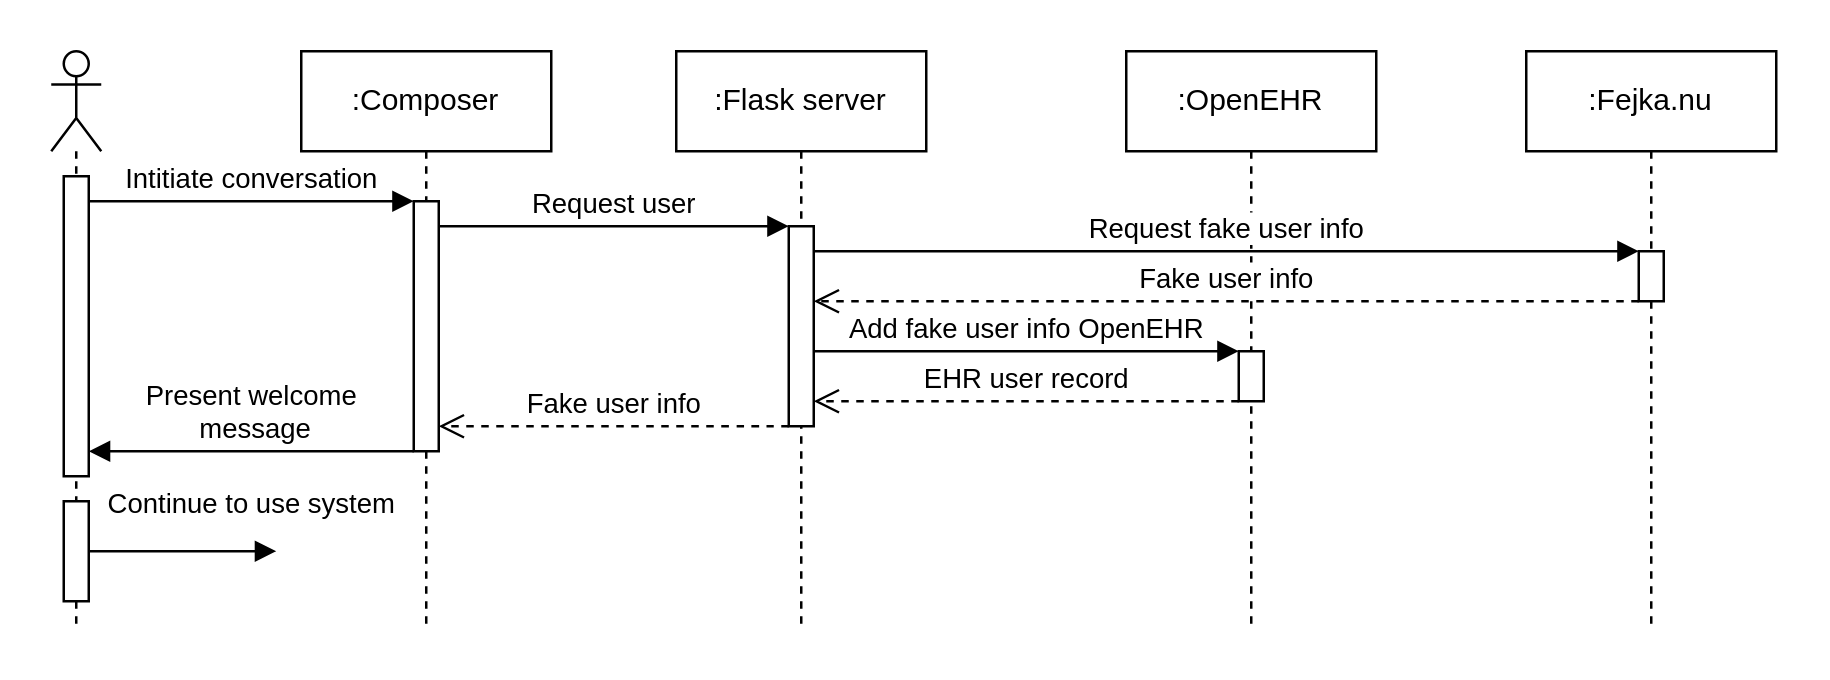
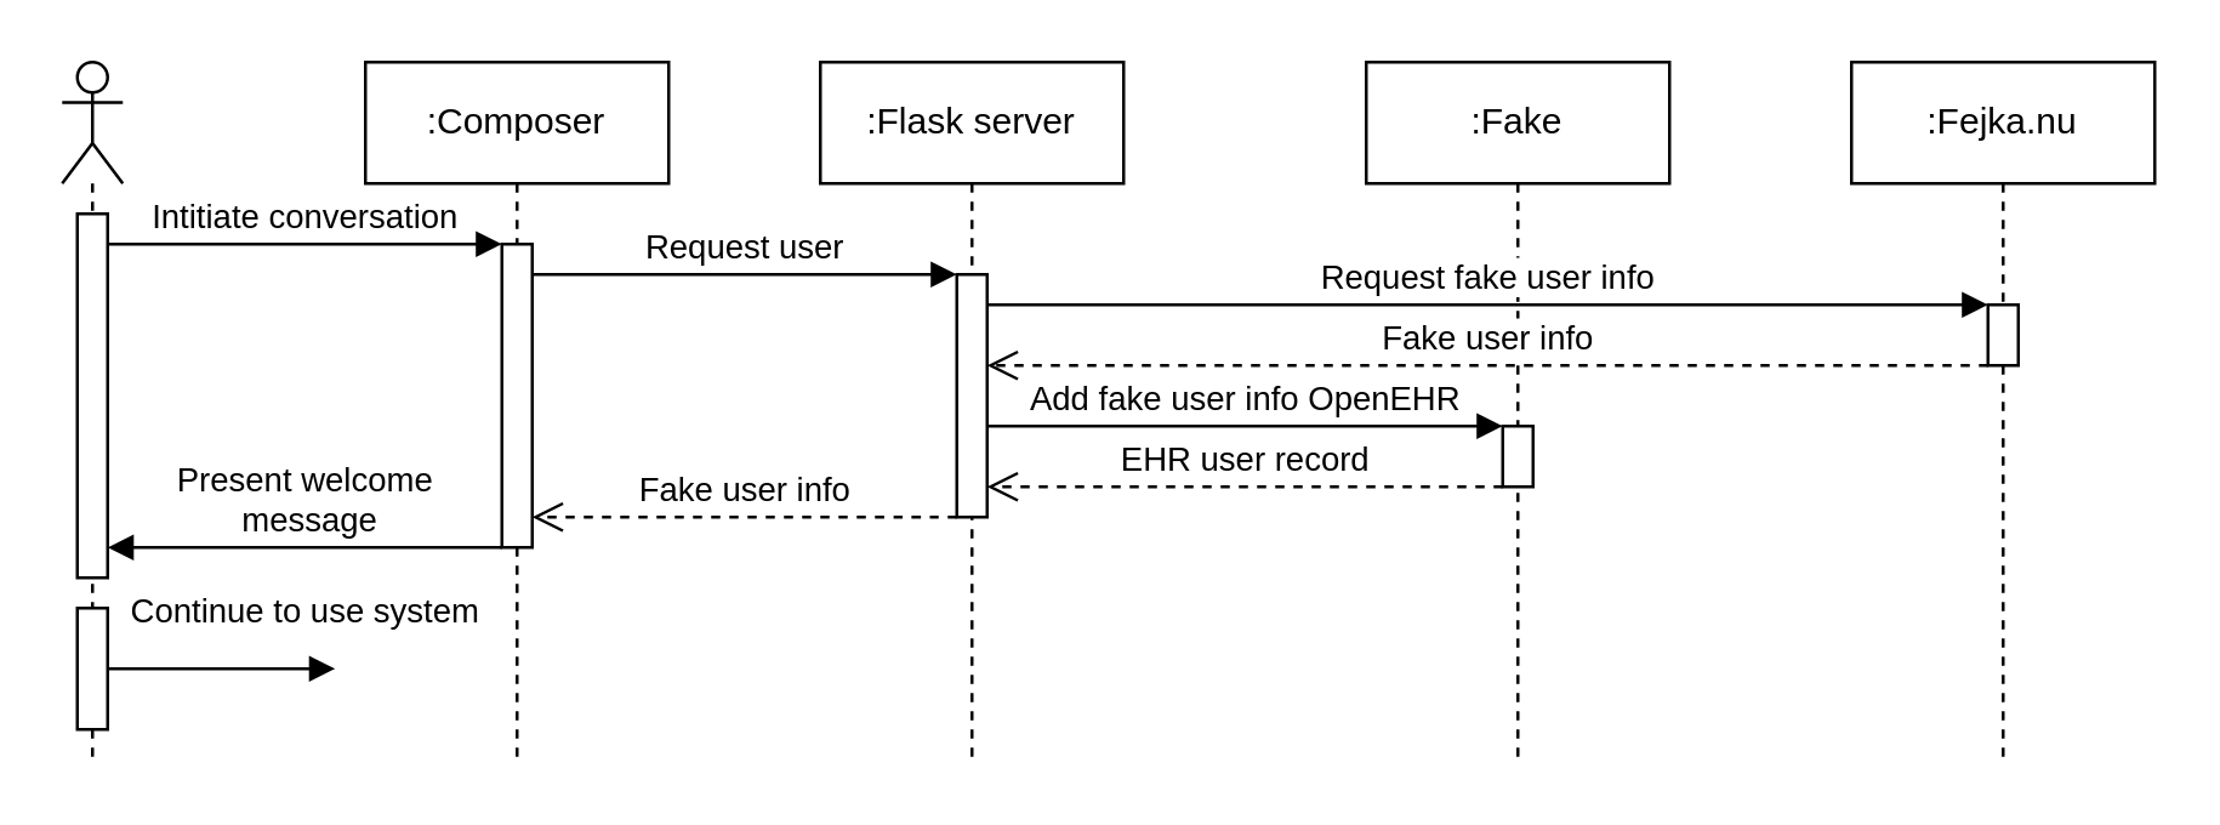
  <mxCell id="0" />
  <mxCell id="1" parent="0" />
  <mxCell id="2" value="" style="shape=umlLifeline;participant=umlActor;perimeter=lifelinePerimeter;whiteSpace=wrap;html=1;container=1;collapsible=0;recursiveResize=0;verticalAlign=top;spacingTop=36;outlineConnect=0;" parent="1" vertex="1"><mxGeometry x="20" y="20" width="20" height="230" as="geometry" /></mxCell>
  <mxCell id="3" value="" style="html=1;points=[];perimeter=orthogonalPerimeter;" parent="2" vertex="1"><mxGeometry x="5" y="50" width="10" height="120" as="geometry" /></mxCell>
  <mxCell id="4" value="" style="html=1;points=[];perimeter=orthogonalPerimeter;" parent="2" vertex="1"><mxGeometry x="5" y="180" width="10" height="40" as="geometry" /></mxCell>
  <mxCell id="5" value=":Composer" style="shape=umlLifeline;perimeter=lifelinePerimeter;whiteSpace=wrap;html=1;container=1;collapsible=0;recursiveResize=0;outlineConnect=0;" parent="1" vertex="1"><mxGeometry x="120" y="20" width="100" height="230" as="geometry" /></mxCell>
  <mxCell id="6" value="" style="html=1;points=[];perimeter=orthogonalPerimeter;" parent="5" vertex="1"><mxGeometry x="45" y="60" width="10" height="100" as="geometry" /></mxCell>
  <mxCell id="7" value=":Flask server" style="shape=umlLifeline;perimeter=lifelinePerimeter;whiteSpace=wrap;html=1;container=1;collapsible=0;recursiveResize=0;outlineConnect=0;" parent="1" vertex="1"><mxGeometry x="270" y="20" width="100" height="230" as="geometry" /></mxCell>
  <mxCell id="8" value="" style="html=1;points=[];perimeter=orthogonalPerimeter;" parent="7" vertex="1"><mxGeometry x="45" y="70" width="10" height="80" as="geometry" /></mxCell>
- <mxCell id="9" value=":OpenEHR" style="shape=umlLifeline;perimeter=lifelinePerimeter;whiteSpace=wrap;html=1;container=1;collapsible=0;recursiveResize=0;outlineConnect=0;" parent="1" vertex="1"><mxGeometry x="450" y="20" width="100" height="230" as="geometry" /></mxCell>
+ <mxCell id="9" value=":Fake" style="shape=umlLifeline;perimeter=lifelinePerimeter;whiteSpace=wrap;html=1;container=1;collapsible=0;recursiveResize=0;outlineConnect=0;" parent="1" vertex="1"><mxGeometry x="450" y="20" width="100" height="230" as="geometry" /></mxCell>
  <mxCell id="10" value="" style="html=1;points=[];perimeter=orthogonalPerimeter;" parent="9" vertex="1"><mxGeometry x="45" y="120" width="10" height="20" as="geometry" /></mxCell>
  <mxCell id="11" value=":Fejka.nu" style="shape=umlLifeline;perimeter=lifelinePerimeter;whiteSpace=wrap;html=1;container=1;collapsible=0;recursiveResize=0;outlineConnect=0;" parent="1" vertex="1"><mxGeometry x="610" y="20" width="100" height="230" as="geometry" /></mxCell>
  <mxCell id="12" value="" style="html=1;points=[];perimeter=orthogonalPerimeter;" parent="11" vertex="1"><mxGeometry x="45" y="80" width="10" height="20" as="geometry" /></mxCell>
  <mxCell id="13" value="Add fake user info OpenEHR" style="html=1;verticalAlign=bottom;endArrow=block;" parent="1" source="8" target="10" edge="1"><mxGeometry width="80" relative="1" as="geometry"><mxPoint x="330" y="190" as="sourcePoint" /><mxPoint x="410" y="190" as="targetPoint" /><Array as="points"><mxPoint x="360" y="140" /></Array></mxGeometry></mxCell>
  <mxCell id="14" value="Request fake user info" style="html=1;verticalAlign=bottom;endArrow=block;" parent="1" source="8" target="12" edge="1"><mxGeometry width="80" relative="1" as="geometry"><mxPoint x="330" y="190" as="sourcePoint" /><mxPoint x="410" y="190" as="targetPoint" /><Array as="points"><mxPoint x="370" y="100" /></Array></mxGeometry></mxCell>
  <mxCell id="15" value="Request user" style="html=1;verticalAlign=bottom;endArrow=block;" parent="1" source="6" target="8" edge="1"><mxGeometry width="80" relative="1" as="geometry"><mxPoint x="330" y="190" as="sourcePoint" /><mxPoint x="410" y="190" as="targetPoint" /><Array as="points"><mxPoint x="210" y="90" /></Array></mxGeometry></mxCell>
  <mxCell id="16" value="Intitiate conversation" style="html=1;verticalAlign=bottom;endArrow=block;" parent="1" source="3" target="6" edge="1"><mxGeometry width="80" relative="1" as="geometry"><mxPoint x="330" y="190" as="sourcePoint" /><mxPoint x="410" y="190" as="targetPoint" /><Array as="points"><mxPoint x="70" y="80" /></Array></mxGeometry></mxCell>
  <mxCell id="17" value="Fake user info" style="html=1;verticalAlign=bottom;endArrow=open;dashed=1;endSize=8;" parent="1" source="12" target="8" edge="1"><mxGeometry relative="1" as="geometry"><mxPoint x="420" y="270" as="sourcePoint" /><mxPoint x="340" y="270" as="targetPoint" /><Array as="points"><mxPoint x="390" y="120" /></Array></mxGeometry></mxCell>
  <mxCell id="18" value="Fake user info" style="html=1;verticalAlign=bottom;endArrow=open;dashed=1;endSize=8;" parent="1" source="8" target="6" edge="1"><mxGeometry relative="1" as="geometry"><mxPoint x="410" y="190" as="sourcePoint" /><mxPoint x="330" y="190" as="targetPoint" /><Array as="points"><mxPoint x="300" y="170" /></Array></mxGeometry></mxCell>
  <mxCell id="19" value="EHR user record" style="html=1;verticalAlign=bottom;endArrow=open;dashed=1;endSize=8;" parent="1" source="10" target="8" edge="1"><mxGeometry relative="1" as="geometry"><mxPoint x="410" y="190" as="sourcePoint" /><mxPoint x="330" y="190" as="targetPoint" /><Array as="points"><mxPoint x="460" y="160" /></Array></mxGeometry></mxCell>
  <mxCell id="20" value="Present welcome&lt;br&gt;&amp;nbsp;message" style="html=1;verticalAlign=bottom;endArrow=block;" parent="1" source="6" target="3" edge="1"><mxGeometry width="80" relative="1" as="geometry"><mxPoint x="330" y="190" as="sourcePoint" /><mxPoint x="410" y="190" as="targetPoint" /><Array as="points"><mxPoint x="140" y="180" /></Array></mxGeometry></mxCell>
  <mxCell id="21" value="Continue to use system" style="html=1;verticalAlign=bottom;endArrow=block;" parent="1" source="4" edge="1"><mxGeometry x="0.733" y="10" width="80" relative="1" as="geometry"><mxPoint x="330" y="180" as="sourcePoint" /><mxPoint x="110" y="220" as="targetPoint" /><mxPoint as="offset" /></mxGeometry></mxCell>
